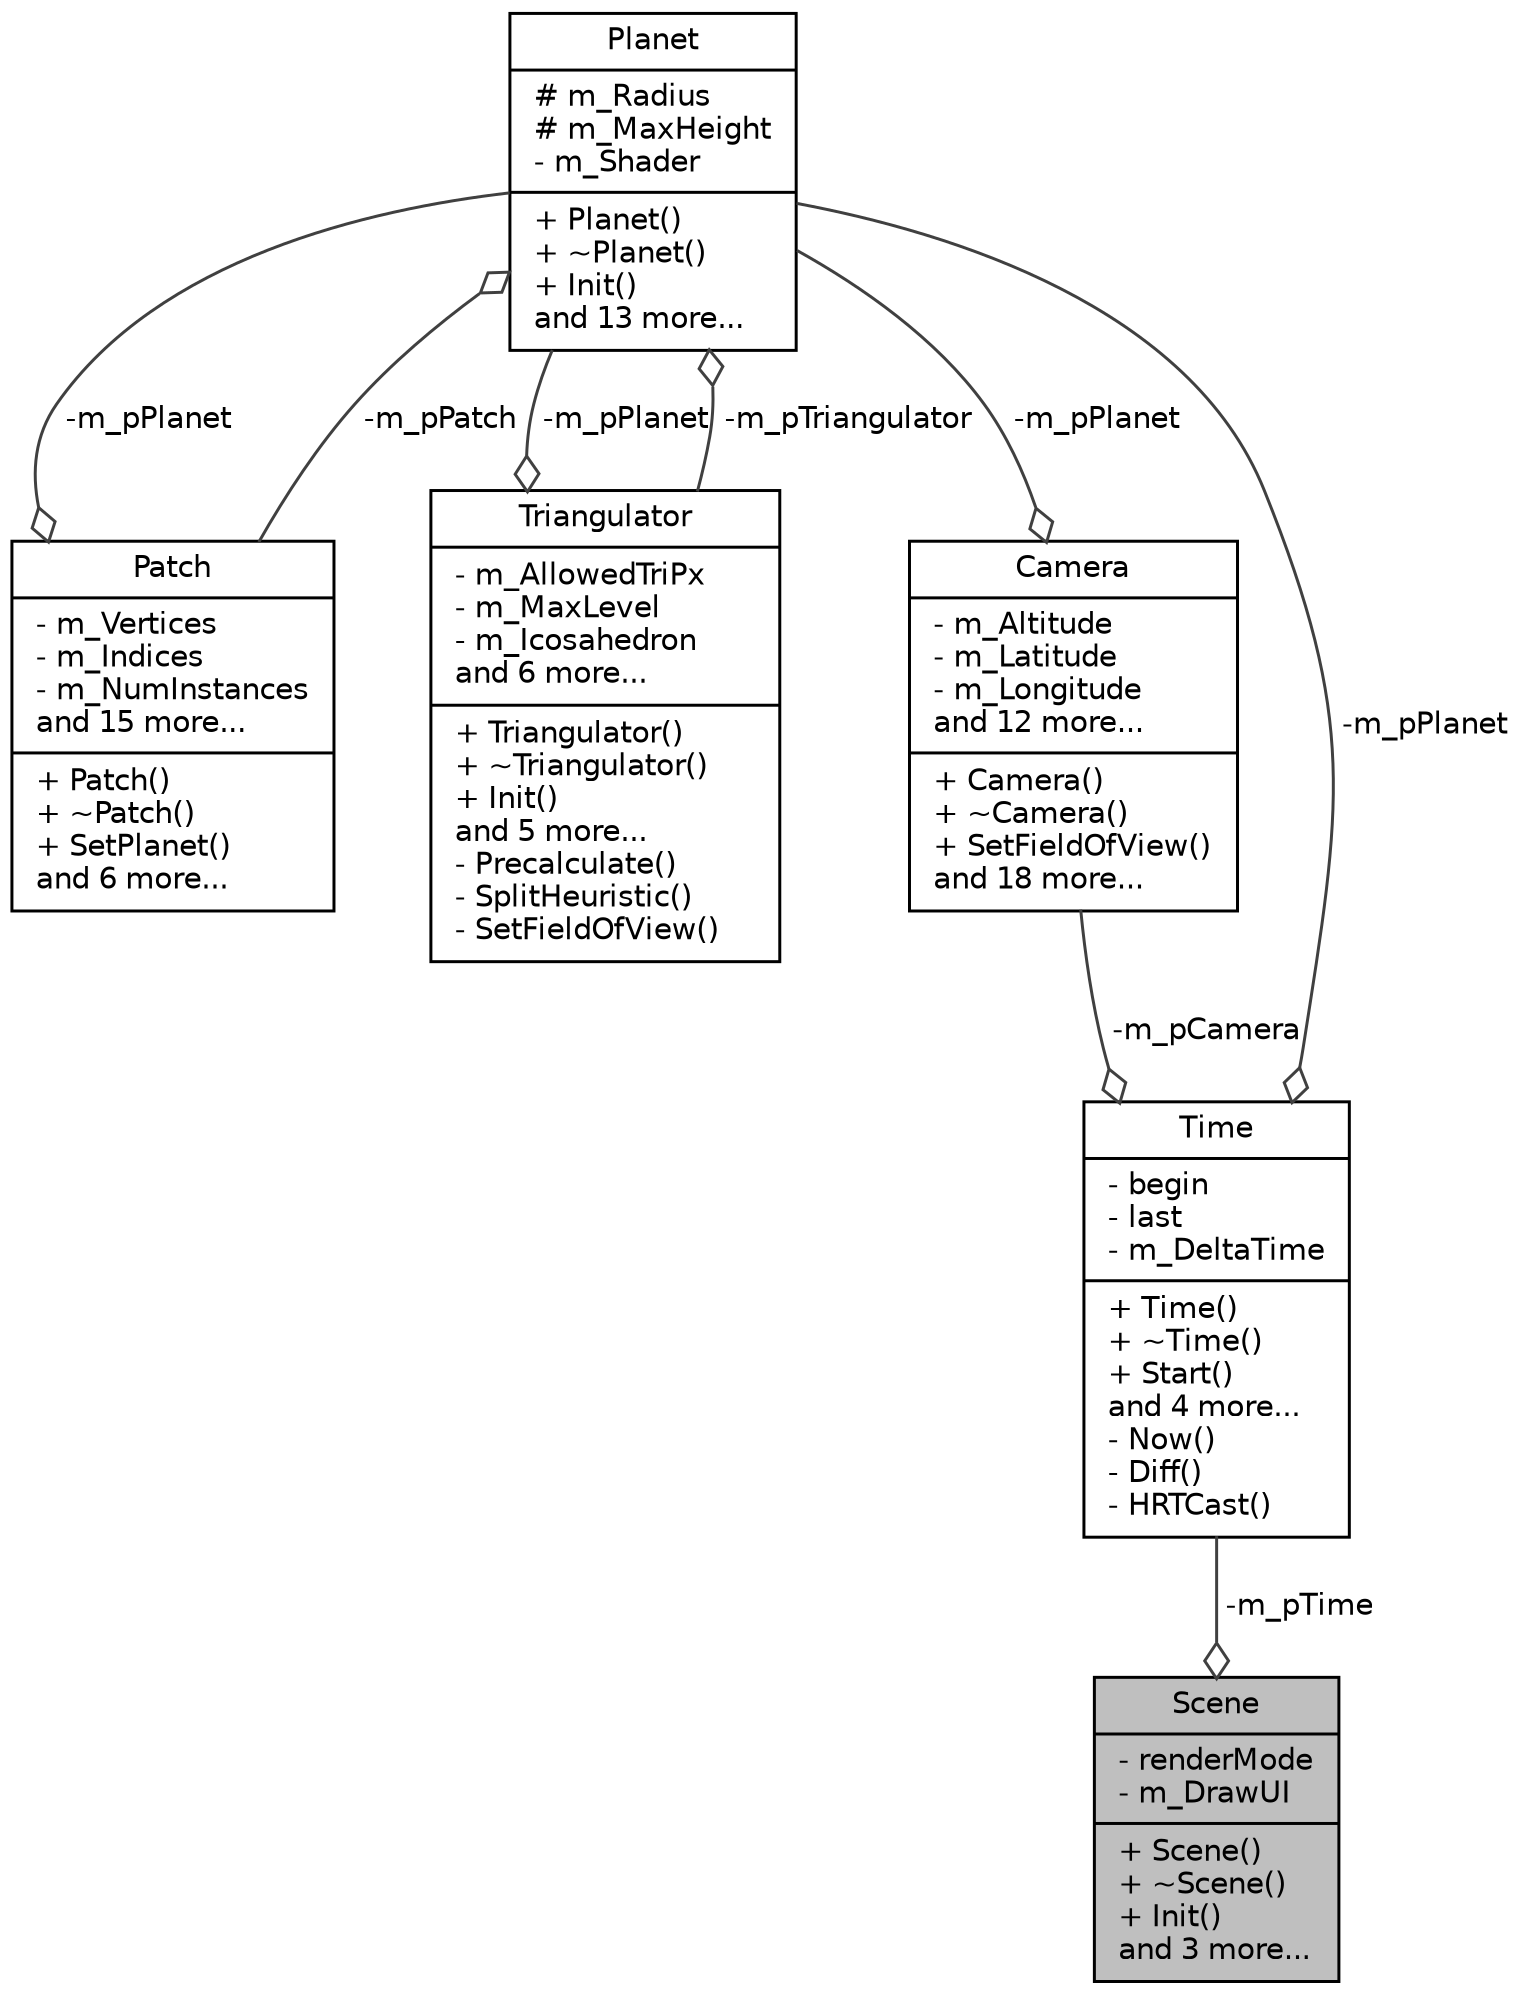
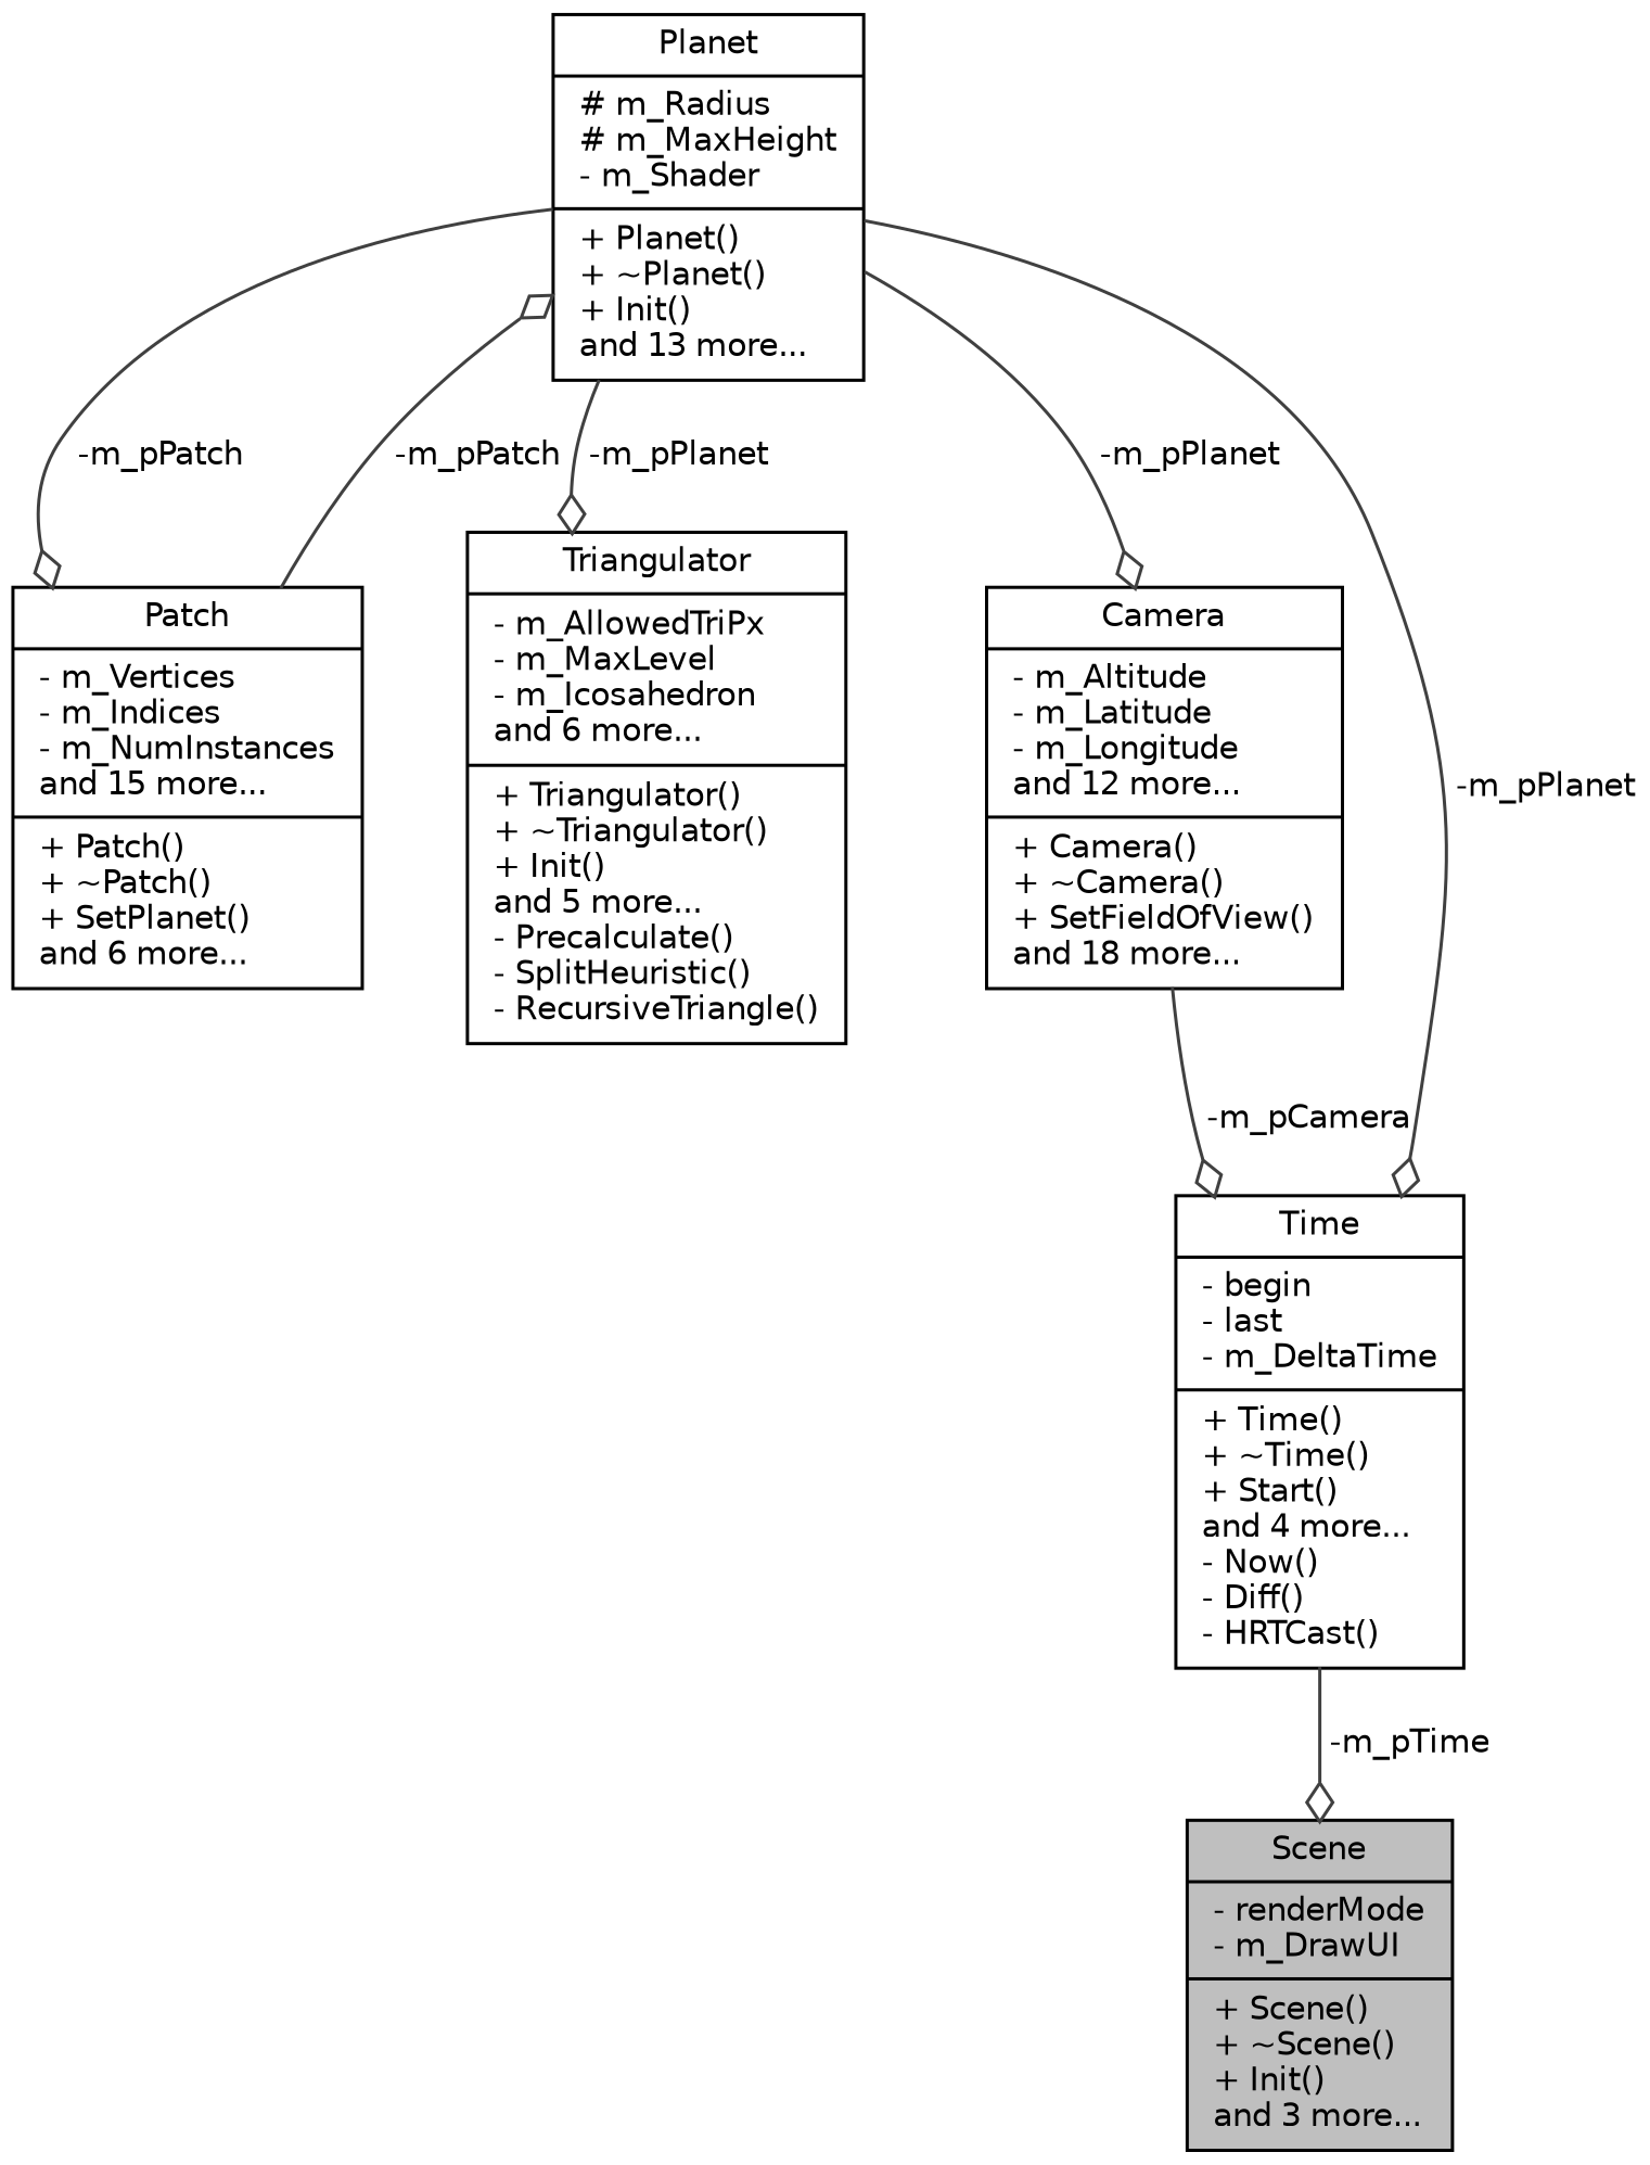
  digraph {
    node [color=black fillcolor=white fontname=Helvetica fontsize=10 shape=record style=filled]
    edge [arrowhead=odiamond color=grey25 fontname=Helvetica fontsize=10 labelfontname=Helvetica labelfontsize=10 style=solid]
    n1 [fillcolor=grey75 fontcolor=black height=0.2 label="{Scene\n|- renderMode\l- m_DrawUI\l|+ Scene()\l+ ~Scene()\l+ Init()\land 3 more...\l}" width=0.4]
    n2 [height=0.2 label="{Planet\n|# m_Radius\l# m_MaxHeight\l- m_Shader\l|+ Planet()\l+ ~Planet()\l+ Init()\land 13 more...\l}" width=0.4]
    n3 [height=0.2 label="{Patch\n|- m_Vertices\l- m_Indices\l- m_NumInstances\land 15 more...\l|+ Patch()\l+ ~Patch()\l+ SetPlanet()\land 6 more...\l}" width=0.4]
-   n4 [height=0.2 label="{Triangulator\n|- m_AllowedTriPx\l- m_MaxLevel\l- m_Icosahedron\land 6 more...\l|+ Triangulator()\l+ ~Triangulator()\l+ Init()\land 5 more...\l- Precalculate()\l- SplitHeuristic()\l- SetFieldOfView()\l}" width=0.4]
+   n4 [height=0.2 label="{Triangulator\n|- m_AllowedTriPx\l- m_MaxLevel\l- m_Icosahedron\land 6 more...\l|+ Triangulator()\l+ ~Triangulator()\l+ Init()\land 5 more...\l- Precalculate()\l- SplitHeuristic()\l- RecursiveTriangle()\l}" width=0.4]
    n5 [height=0.2 label="{Camera\n|- m_Altitude\l- m_Latitude\l- m_Longitude\land 12 more...\l|+ Camera()\l+ ~Camera()\l+ SetFieldOfView()\land 18 more...\l}" width=0.4]
    n6 [height=0.2 label="{Time\n|- begin\l- last\l- m_DeltaTime\l|+ Time()\l+ ~Time()\l+ Start()\land 4 more...\l- Now()\l- Diff()\l- HRTCast()\l}" width=0.4]
-   n2 -> n3 [label=" -m_pPlanet"]
+   n2 -> n3 [label=" -m_pPatch"]
    n2 -> n4 [label=" -m_pPlanet"]
    n2 -> n5 [label=" -m_pPlanet"]
    n2 -> n6 [label=" -m_pPlanet"]
    n3 -> n2 [label=" -m_pPatch"]
-   n4 -> n2 [label=" -m_pTriangulator"]
    n5 -> n6 [label=" -m_pCamera"]
    n6 -> n1 [label=" -m_pTime"]
  }
